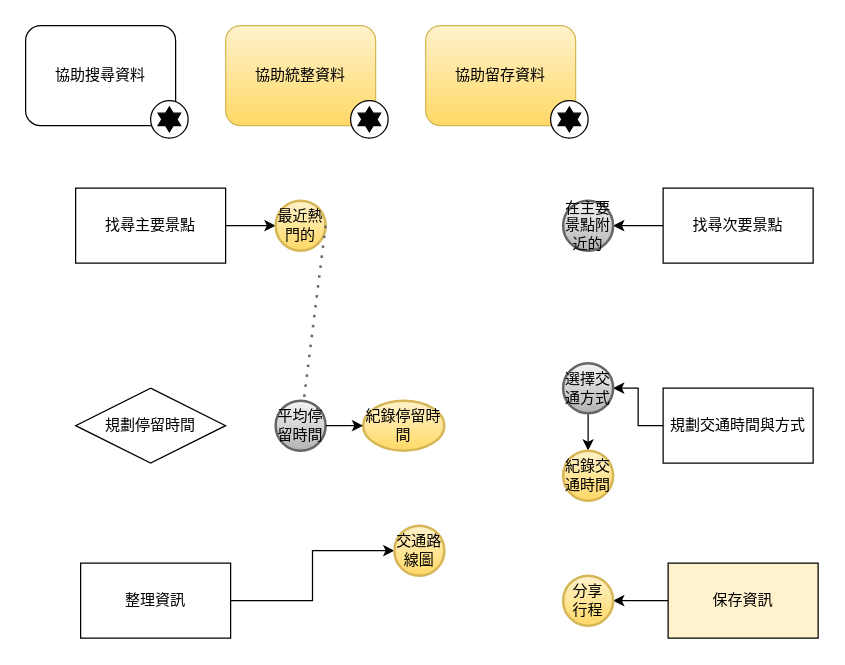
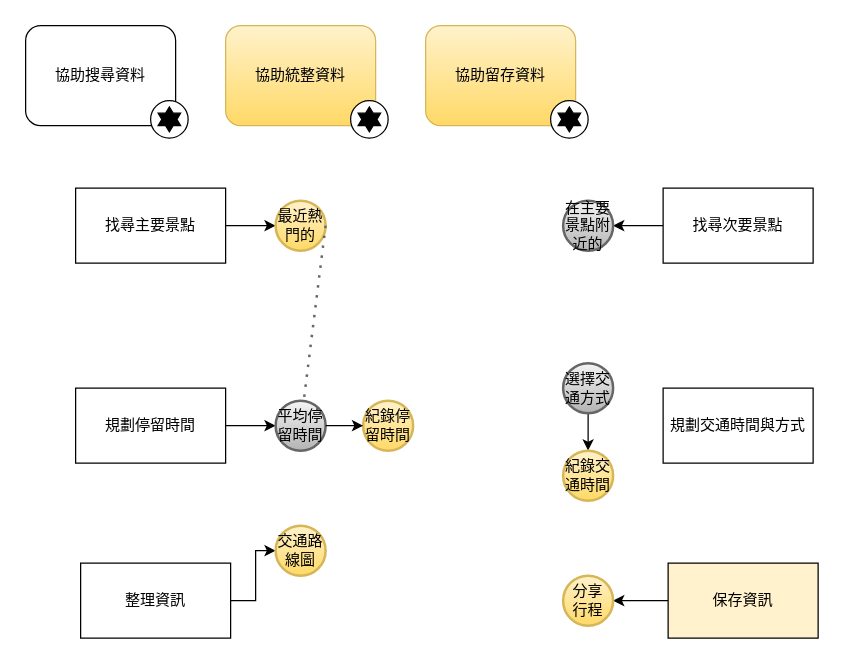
  <mxCell id="0" />
  <mxCell id="1" parent="0" />
  <mxCell id="2" style="edgeStyle=orthogonalEdgeStyle;rounded=0;orthogonalLoop=1;jettySize=auto;html=1;entryX=0;entryY=0.5;entryDx=0;entryDy=0;entryPerimeter=0;" edge="1" parent="1" source="3" target="24"><mxGeometry relative="1" as="geometry"><mxPoint x="210" y="180" as="targetPoint" /></mxGeometry></mxCell>
  <mxCell id="3" value="找尋主要景點" style="rounded=0;whiteSpace=wrap;html=1;" vertex="1" parent="1"><mxGeometry x="60" y="150" width="120" height="60" as="geometry" /></mxCell>
- <mxCell id="5" value="規劃停留時間" style="rhombus;whiteSpace=wrap;html=1;" vertex="1" parent="1"><mxGeometry x="60" y="310" width="120" height="60" as="geometry" /></mxCell>
- <mxCell id="6" style="edgeStyle=orthogonalEdgeStyle;rounded=0;orthogonalLoop=1;jettySize=auto;html=1;entryX=1;entryY=0.5;entryDx=0;entryDy=0;entryPerimeter=0;" edge="1" parent="1" source="7" target="27"><mxGeometry relative="1" as="geometry" /></mxCell>
+ <mxCell id="4" style="edgeStyle=orthogonalEdgeStyle;rounded=0;orthogonalLoop=1;jettySize=auto;html=1;entryX=0;entryY=0.5;entryDx=0;entryDy=0;entryPerimeter=0;" edge="1" parent="1" source="5" target="25"><mxGeometry relative="1" as="geometry" /></mxCell>
+ <mxCell id="5" value="規劃停留時間" style="rounded=0;whiteSpace=wrap;html=1;" vertex="1" parent="1"><mxGeometry x="60" y="310" width="120" height="60" as="geometry" /></mxCell>
  <mxCell id="7" value="規劃交通時間與方式" style="rounded=0;whiteSpace=wrap;html=1;" vertex="1" parent="1"><mxGeometry x="530" y="310" width="120" height="60" as="geometry" /></mxCell>
  <mxCell id="8" style="edgeStyle=orthogonalEdgeStyle;rounded=0;orthogonalLoop=1;jettySize=auto;html=1;entryX=1;entryY=0.5;entryDx=0;entryDy=0;entryPerimeter=0;" edge="1" parent="1" source="9" target="23"><mxGeometry relative="1" as="geometry" /></mxCell>
  <mxCell id="9" value="找尋次要景點" style="rounded=0;whiteSpace=wrap;html=1;" vertex="1" parent="1"><mxGeometry x="530" y="150" width="120" height="60" as="geometry" /></mxCell>
  <mxCell id="10" value="" style="group" vertex="1" connectable="0" parent="1"><mxGeometry x="20" y="20" width="140" height="100" as="geometry" /></mxCell>
  <mxCell id="11" value="協助搜尋資料" style="html=1;whiteSpace=wrap;rounded=1;dropTarget=0;" vertex="1" parent="10"><mxGeometry width="120" height="80" as="geometry" /></mxCell>
  <mxCell id="12" value="" style="shape=mxgraph.bpmn.shape;html=1;verticalLabelPosition=bottom;labelBackgroundColor=#ffffff;verticalAlign=top;align=center;perimeter=ellipsePerimeter;outlineConnect=0;outline=standard;symbol=star;" vertex="1" parent="10"><mxGeometry x="100" y="60" width="30" height="30" as="geometry" /></mxCell>
  <mxCell id="13" value="" style="group;fillColor=none;" vertex="1" connectable="0" parent="1"><mxGeometry x="180" y="20" width="140" height="100" as="geometry" /></mxCell>
  <mxCell id="14" value="協助統整資料" style="html=1;whiteSpace=wrap;rounded=1;dropTarget=0;gradientColor=#ffd966;fillColor=#fff2cc;strokeColor=#d6b656;" vertex="1" parent="13"><mxGeometry width="120" height="80" as="geometry" /></mxCell>
  <mxCell id="15" value="" style="shape=mxgraph.bpmn.shape;html=1;verticalLabelPosition=bottom;labelBackgroundColor=#ffffff;verticalAlign=top;align=center;perimeter=ellipsePerimeter;outlineConnect=0;outline=standard;symbol=star;" vertex="1" parent="13"><mxGeometry x="100" y="60" width="30" height="30" as="geometry" /></mxCell>
  <mxCell id="16" value="" style="group;fillColor=none;" vertex="1" connectable="0" parent="1"><mxGeometry x="340" y="20" width="140" height="100" as="geometry" /></mxCell>
  <mxCell id="17" value="協助留存資料" style="html=1;whiteSpace=wrap;rounded=1;dropTarget=0;gradientColor=#ffd966;fillColor=#fff2cc;strokeColor=#d6b656;" vertex="1" parent="16"><mxGeometry width="120" height="80" as="geometry" /></mxCell>
  <mxCell id="18" value="" style="shape=mxgraph.bpmn.shape;html=1;verticalLabelPosition=bottom;labelBackgroundColor=#ffffff;verticalAlign=top;align=center;perimeter=ellipsePerimeter;outlineConnect=0;outline=standard;symbol=star;" vertex="1" parent="16"><mxGeometry x="100" y="60" width="30" height="30" as="geometry" /></mxCell>
  <mxCell id="19" style="edgeStyle=orthogonalEdgeStyle;rounded=0;orthogonalLoop=1;jettySize=auto;html=1;entryX=0;entryY=0.5;entryDx=0;entryDy=0;entryPerimeter=0;" edge="1" parent="1" source="20" target="29"><mxGeometry relative="1" as="geometry" /></mxCell>
  <mxCell id="20" value="整理資訊" style="rounded=0;whiteSpace=wrap;html=1;" vertex="1" parent="1"><mxGeometry x="64" y="450" width="120" height="60" as="geometry" /></mxCell>
  <mxCell id="21" value="" style="edgeStyle=orthogonalEdgeStyle;rounded=0;orthogonalLoop=1;jettySize=auto;html=1;" edge="1" parent="1" source="22" target="30"><mxGeometry relative="1" as="geometry" /></mxCell>
  <mxCell id="22" value="保存資訊" style="rounded=0;whiteSpace=wrap;html=1;fillColor=#fff2cc;" vertex="1" parent="1"><mxGeometry x="534" y="450" width="120" height="60" as="geometry" /></mxCell>
  <mxCell id="23" value="在主要景點附近的" style="strokeWidth=2;html=1;shape=mxgraph.flowchart.start_2;whiteSpace=wrap;gradientColor=#b3b3b3;fillColor=#f5f5f5;strokeColor=#666666;" vertex="1" parent="1"><mxGeometry x="450" y="160" width="40" height="40" as="geometry" /></mxCell>
  <mxCell id="24" value="最近熱門的" style="strokeWidth=2;html=1;shape=mxgraph.flowchart.start_2;whiteSpace=wrap;gradientColor=#ffd966;fillColor=#fff2cc;strokeColor=#d6b656;" vertex="1" parent="1"><mxGeometry x="220" y="160" width="40" height="40" as="geometry" /></mxCell>
  <mxCell id="25" value="平均停留時間" style="strokeWidth=2;html=1;shape=mxgraph.flowchart.start_2;whiteSpace=wrap;gradientColor=#b3b3b3;fillColor=#f5f5f5;strokeColor=#666666;" vertex="1" parent="1"><mxGeometry x="220" y="320" width="40" height="40" as="geometry" /></mxCell>
  <mxCell id="26" style="edgeStyle=orthogonalEdgeStyle;rounded=0;orthogonalLoop=1;jettySize=auto;html=1;exitX=0.5;exitY=1;exitDx=0;exitDy=0;exitPerimeter=0;entryX=0.5;entryY=0;entryDx=0;entryDy=0;entryPerimeter=0;" edge="1" parent="1" source="27" target="28"><mxGeometry relative="1" as="geometry" /></mxCell>
  <mxCell id="27" value="選擇交通方式" style="strokeWidth=2;html=1;shape=mxgraph.flowchart.start_2;whiteSpace=wrap;gradientColor=#b3b3b3;fillColor=#f5f5f5;strokeColor=#666666;" vertex="1" parent="1"><mxGeometry x="450" y="290" width="40" height="40" as="geometry" /></mxCell>
  <mxCell id="28" value="紀錄交通時間" style="strokeWidth=2;html=1;shape=mxgraph.flowchart.start_2;whiteSpace=wrap;gradientColor=#ffd966;fillColor=#fff2cc;strokeColor=#d6b656;" vertex="1" parent="1"><mxGeometry x="450" y="360" width="40" height="40" as="geometry" /></mxCell>
- <mxCell id="29" value="交通路線圖" style="strokeWidth=2;html=1;shape=mxgraph.flowchart.start_2;whiteSpace=wrap;gradientColor=#ffd966;fillColor=#fff2cc;strokeColor=#d6b656;" vertex="1" parent="1"><mxGeometry x="315" y="420" width="40" height="40" as="geometry" /></mxCell>
+ <mxCell id="29" value="交通路線圖" style="strokeWidth=2;html=1;shape=mxgraph.flowchart.start_2;whiteSpace=wrap;gradientColor=#ffd966;fillColor=#fff2cc;strokeColor=#d6b656;" vertex="1" parent="1"><mxGeometry x="220" y="420" width="40" height="40" as="geometry" /></mxCell>
  <mxCell id="30" value="分享&lt;br&gt;行程" style="strokeWidth=2;html=1;shape=mxgraph.flowchart.start_2;whiteSpace=wrap;gradientColor=#ffd966;fillColor=#fff2cc;strokeColor=#d6b656;" vertex="1" parent="1"><mxGeometry x="450" y="460" width="40" height="40" as="geometry" /></mxCell>
- <mxCell id="31" value="紀錄停留時間" style="strokeWidth=2;html=1;shape=mxgraph.flowchart.start_2;whiteSpace=wrap;gradientColor=#ffd966;fillColor=#fff2cc;strokeColor=#d6b656;" vertex="1" parent="1"><mxGeometry x="290" y="320" width="65" height="40" as="geometry" /></mxCell>
+ <mxCell id="31" value="紀錄停留時間" style="strokeWidth=2;html=1;shape=mxgraph.flowchart.start_2;whiteSpace=wrap;gradientColor=#ffd966;fillColor=#fff2cc;strokeColor=#d6b656;" vertex="1" parent="1"><mxGeometry x="290" y="320" width="40" height="40" as="geometry" /></mxCell>
  <mxCell id="32" style="edgeStyle=orthogonalEdgeStyle;rounded=0;orthogonalLoop=1;jettySize=auto;html=1;entryX=0;entryY=0.5;entryDx=0;entryDy=0;entryPerimeter=0;exitX=1;exitY=0.5;exitDx=0;exitDy=0;exitPerimeter=0;" edge="1" parent="1" source="25" target="31"><mxGeometry relative="1" as="geometry"><mxPoint x="190" y="350" as="sourcePoint" /><mxPoint x="230" y="350" as="targetPoint" /></mxGeometry></mxCell>
  <mxCell id="33" value="" style="endArrow=none;dashed=1;html=1;dashPattern=1 3;strokeWidth=2;exitX=1;exitY=0.5;exitDx=0;exitDy=0;exitPerimeter=0;gradientColor=#b3b3b3;fillColor=#f5f5f5;strokeColor=#666666;" edge="1" parent="1" source="24" target="25"><mxGeometry width="50" height="50" relative="1" as="geometry"><mxPoint x="300" y="650" as="sourcePoint" /><mxPoint x="350" y="600" as="targetPoint" /></mxGeometry></mxCell>
